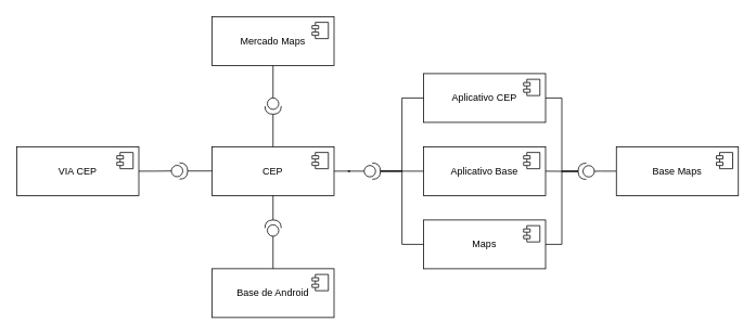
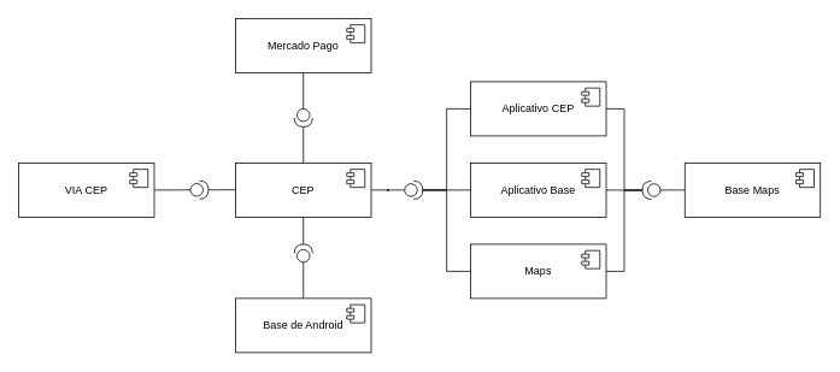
  <mxCell id="0" />
  <mxCell id="1" parent="0" />
  <mxCell id="2" style="edgeStyle=orthogonalEdgeStyle;rounded=0;orthogonalLoop=1;jettySize=auto;html=1;exitX=1;exitY=0.5;exitDx=0;exitDy=0;endArrow=none;startFill=0;" edge="1" parent="1" source="3" target="36"><mxGeometry relative="1" as="geometry"><mxPoint x="220" y="209.833" as="targetPoint" /></mxGeometry></mxCell>
  <mxCell id="3" value="VIA CEP" style="html=1;dropTarget=0;whiteSpace=wrap;" parent="1" vertex="1"><mxGeometry x="20" y="180.04" width="150" height="60" as="geometry" /></mxCell>
  <mxCell id="4" value="" style="shape=module;jettyWidth=8;jettyHeight=4;" parent="3" vertex="1"><mxGeometry x="1" width="20" height="20" relative="1" as="geometry"><mxPoint x="-27" y="7" as="offset" /></mxGeometry></mxCell>
  <mxCell id="5" style="edgeStyle=orthogonalEdgeStyle;rounded=0;orthogonalLoop=1;jettySize=auto;html=1;exitX=0;exitY=0.5;exitDx=0;exitDy=0;endArrow=none;startFill=0;" edge="1" parent="1" source="6" target="34"><mxGeometry relative="1" as="geometry"><mxPoint x="720" y="210.154" as="targetPoint" /></mxGeometry></mxCell>
  <mxCell id="6" value="Base Maps" style="html=1;dropTarget=0;whiteSpace=wrap;" parent="1" vertex="1"><mxGeometry x="757" y="180.04" width="150" height="60" as="geometry" /></mxCell>
  <mxCell id="7" value="" style="shape=module;jettyWidth=8;jettyHeight=4;" parent="6" vertex="1"><mxGeometry x="1" width="20" height="20" relative="1" as="geometry"><mxPoint x="-27" y="7" as="offset" /></mxGeometry></mxCell>
  <mxCell id="8" value="Aplicativo CEP" style="html=1;dropTarget=0;whiteSpace=wrap;" parent="1" vertex="1"><mxGeometry x="520" y="90.04" width="150" height="60" as="geometry" /></mxCell>
  <mxCell id="9" value="" style="shape=module;jettyWidth=8;jettyHeight=4;" parent="8" vertex="1"><mxGeometry x="1" width="20" height="20" relative="1" as="geometry"><mxPoint x="-27" y="7" as="offset" /></mxGeometry></mxCell>
  <mxCell id="10" value="Aplicativo Base" style="html=1;dropTarget=0;whiteSpace=wrap;" parent="1" vertex="1"><mxGeometry x="520" y="180.04" width="150" height="60" as="geometry" /></mxCell>
  <mxCell id="11" value="" style="shape=module;jettyWidth=8;jettyHeight=4;" parent="10" vertex="1"><mxGeometry x="1" width="20" height="20" relative="1" as="geometry"><mxPoint x="-27" y="7" as="offset" /></mxGeometry></mxCell>
  <mxCell id="12" value="Maps" style="html=1;dropTarget=0;whiteSpace=wrap;" parent="1" vertex="1"><mxGeometry x="520" y="270.04" width="150" height="60" as="geometry" /></mxCell>
  <mxCell id="13" value="" style="shape=module;jettyWidth=8;jettyHeight=4;" parent="12" vertex="1"><mxGeometry x="1" width="20" height="20" relative="1" as="geometry"><mxPoint x="-27" y="7" as="offset" /></mxGeometry></mxCell>
  <mxCell id="14" style="edgeStyle=orthogonalEdgeStyle;rounded=0;orthogonalLoop=1;jettySize=auto;html=1;entryX=0.5;entryY=1;entryDx=0;entryDy=0;exitX=0;exitY=0.5;exitDx=0;exitDy=0;exitPerimeter=0;endArrow=none;startFill=0;" edge="1" parent="1" source="24" target="18"><mxGeometry relative="1" as="geometry"><mxPoint x="345" y="140" as="sourcePoint" /></mxGeometry></mxCell>
  <mxCell id="15" style="edgeStyle=orthogonalEdgeStyle;rounded=0;orthogonalLoop=1;jettySize=auto;html=1;exitX=1;exitY=0.5;exitDx=0;exitDy=0;endArrow=none;startFill=0;" edge="1" parent="1" source="16" target="28"><mxGeometry relative="1" as="geometry"><mxPoint x="460" y="209.977" as="targetPoint" /></mxGeometry></mxCell>
  <mxCell id="16" value="CEP" style="html=1;dropTarget=0;whiteSpace=wrap;" parent="1" vertex="1"><mxGeometry x="260" y="180.04" width="150" height="60" as="geometry" /></mxCell>
  <mxCell id="17" value="" style="shape=module;jettyWidth=8;jettyHeight=4;" parent="16" vertex="1"><mxGeometry x="1" width="20" height="20" relative="1" as="geometry"><mxPoint x="-27" y="7" as="offset" /></mxGeometry></mxCell>
- <mxCell id="18" value="Mercado Maps" style="html=1;dropTarget=0;whiteSpace=wrap;" parent="1" vertex="1"><mxGeometry x="260" y="20" width="150" height="60" as="geometry" /></mxCell>
+ <mxCell id="18" value="Mercado Pago" style="html=1;dropTarget=0;whiteSpace=wrap;" parent="1" vertex="1"><mxGeometry x="260" y="20" width="150" height="60" as="geometry" /></mxCell>
  <mxCell id="19" value="" style="shape=module;jettyWidth=8;jettyHeight=4;" parent="18" vertex="1"><mxGeometry x="1" width="20" height="20" relative="1" as="geometry"><mxPoint x="-27" y="7" as="offset" /></mxGeometry></mxCell>
  <mxCell id="20" style="edgeStyle=orthogonalEdgeStyle;rounded=0;orthogonalLoop=1;jettySize=auto;html=1;exitX=0.5;exitY=0;exitDx=0;exitDy=0;endArrow=none;startFill=0;" edge="1" parent="1" source="21" target="30"><mxGeometry relative="1" as="geometry"><mxPoint x="335" y="280" as="targetPoint" /></mxGeometry></mxCell>
  <mxCell id="21" value="Base de Android" style="html=1;dropTarget=0;whiteSpace=wrap;" parent="1" vertex="1"><mxGeometry x="260" y="330" width="150" height="60" as="geometry" /></mxCell>
  <mxCell id="22" value="" style="shape=module;jettyWidth=8;jettyHeight=4;" parent="21" vertex="1"><mxGeometry x="1" width="20" height="20" relative="1" as="geometry"><mxPoint x="-27" y="7" as="offset" /></mxGeometry></mxCell>
  <mxCell id="23" value="" style="edgeStyle=orthogonalEdgeStyle;rounded=0;orthogonalLoop=1;jettySize=auto;html=1;exitX=0.5;exitY=0;exitDx=0;exitDy=0;entryX=1;entryY=0.5;entryDx=0;entryDy=0;entryPerimeter=0;endArrow=none;startFill=0;" edge="1" parent="1" source="16" target="24"><mxGeometry relative="1" as="geometry"><mxPoint x="335" y="180" as="sourcePoint" /><mxPoint x="335" y="100" as="targetPoint" /></mxGeometry></mxCell>
  <mxCell id="24" value="" style="shape=providedRequiredInterface;html=1;verticalLabelPosition=bottom;sketch=0;rotation=90;" vertex="1" parent="1"><mxGeometry x="325" y="120" width="20" height="20" as="geometry" /></mxCell>
  <mxCell id="25" style="edgeStyle=orthogonalEdgeStyle;rounded=0;orthogonalLoop=1;jettySize=auto;html=1;exitX=1;exitY=0.5;exitDx=0;exitDy=0;exitPerimeter=0;endArrow=none;startFill=0;" edge="1" parent="1" source="28" target="10"><mxGeometry relative="1" as="geometry" /></mxCell>
  <mxCell id="26" style="edgeStyle=orthogonalEdgeStyle;rounded=0;orthogonalLoop=1;jettySize=auto;html=1;exitX=1;exitY=0.5;exitDx=0;exitDy=0;exitPerimeter=0;entryX=0;entryY=0.5;entryDx=0;entryDy=0;endArrow=none;startFill=0;" edge="1" parent="1" source="28" target="8"><mxGeometry relative="1" as="geometry" /></mxCell>
  <mxCell id="27" style="edgeStyle=orthogonalEdgeStyle;rounded=0;orthogonalLoop=1;jettySize=auto;html=1;exitX=1;exitY=0.5;exitDx=0;exitDy=0;exitPerimeter=0;entryX=0;entryY=0.5;entryDx=0;entryDy=0;endArrow=none;startFill=0;" edge="1" parent="1" source="28" target="12"><mxGeometry relative="1" as="geometry" /></mxCell>
  <mxCell id="28" value="" style="shape=providedRequiredInterface;html=1;verticalLabelPosition=bottom;sketch=0;" vertex="1" parent="1"><mxGeometry x="447" y="200.037" width="20" height="20" as="geometry" /></mxCell>
  <mxCell id="29" style="edgeStyle=orthogonalEdgeStyle;rounded=0;orthogonalLoop=1;jettySize=auto;html=1;exitX=1;exitY=0.5;exitDx=0;exitDy=0;exitPerimeter=0;entryX=0.5;entryY=1;entryDx=0;entryDy=0;endArrow=none;startFill=0;" edge="1" parent="1" source="30" target="16"><mxGeometry relative="1" as="geometry" /></mxCell>
  <mxCell id="30" value="" style="shape=providedRequiredInterface;html=1;verticalLabelPosition=bottom;sketch=0;rotation=-90;" vertex="1" parent="1"><mxGeometry x="325" y="270" width="20" height="20" as="geometry" /></mxCell>
  <mxCell id="31" style="edgeStyle=orthogonalEdgeStyle;rounded=0;orthogonalLoop=1;jettySize=auto;html=1;exitX=1;exitY=0.5;exitDx=0;exitDy=0;exitPerimeter=0;entryX=1;entryY=0.5;entryDx=0;entryDy=0;endArrow=none;startFill=0;" edge="1" parent="1" source="34" target="8"><mxGeometry relative="1" as="geometry"><mxPoint x="700" y="200" as="targetPoint" /></mxGeometry></mxCell>
  <mxCell id="32" style="edgeStyle=orthogonalEdgeStyle;rounded=0;orthogonalLoop=1;jettySize=auto;html=1;exitX=1;exitY=0.5;exitDx=0;exitDy=0;exitPerimeter=0;entryX=1;entryY=0.5;entryDx=0;entryDy=0;endArrow=none;startFill=0;" edge="1" parent="1" source="34" target="10"><mxGeometry relative="1" as="geometry" /></mxCell>
  <mxCell id="33" style="edgeStyle=orthogonalEdgeStyle;rounded=0;orthogonalLoop=1;jettySize=auto;html=1;exitX=1;exitY=0.5;exitDx=0;exitDy=0;exitPerimeter=0;entryX=1;entryY=0.5;entryDx=0;entryDy=0;endArrow=none;startFill=0;" edge="1" parent="1" source="34" target="12"><mxGeometry relative="1" as="geometry" /></mxCell>
  <mxCell id="34" value="" style="shape=providedRequiredInterface;html=1;verticalLabelPosition=bottom;sketch=0;rotation=-180;" vertex="1" parent="1"><mxGeometry x="710" y="200.154" width="20" height="20" as="geometry" /></mxCell>
  <mxCell id="35" style="edgeStyle=orthogonalEdgeStyle;rounded=0;orthogonalLoop=1;jettySize=auto;html=1;exitX=1;exitY=0.5;exitDx=0;exitDy=0;exitPerimeter=0;entryX=0;entryY=0.5;entryDx=0;entryDy=0;endArrow=none;startFill=0;" edge="1" parent="1" source="36" target="16"><mxGeometry relative="1" as="geometry" /></mxCell>
  <mxCell id="36" value="" style="shape=providedRequiredInterface;html=1;verticalLabelPosition=bottom;sketch=0;" vertex="1" parent="1"><mxGeometry x="210" y="199.833" width="20" height="20" as="geometry" /></mxCell>
